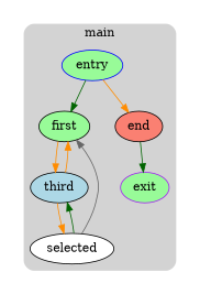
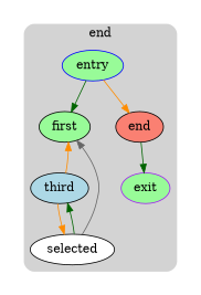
  digraph {
    compound=true
    node [fillcolor=palegreen shape=oval style=filled]
    edge [color=darkorange]
    n1 [color=blue label=entry rank=source]
    n2 [label=first]
    n3 [fillcolor=salmon label=end]
    n4 [fillcolor=white label=selected]
    n5 [fillcolor=lightblue label=third]
    n6 [color=purple label=exit rank=sink shape=""]
    subgraph cluster_1 {
      peripheries=0
      subgraph cluster_2 {
        peripheries=0
        subgraph cluster_3 {
          bgcolor=lightgray
          color=darkgray
-         label=main
+         label=end
          peripheries=0
          style=rounded
          n1
          n2
          n3
          n4
          n5
          n6
        }
      }
    }
    n1 -> n2 [color=darkgreen]
    n1 -> n3
-   n2 -> n5
    n3 -> n6 [color=darkgreen]
    n4 -> n2 [color=gray40]
    n4 -> n5 [color=darkgreen]
    n5 -> n2
    n5 -> n4
  }
